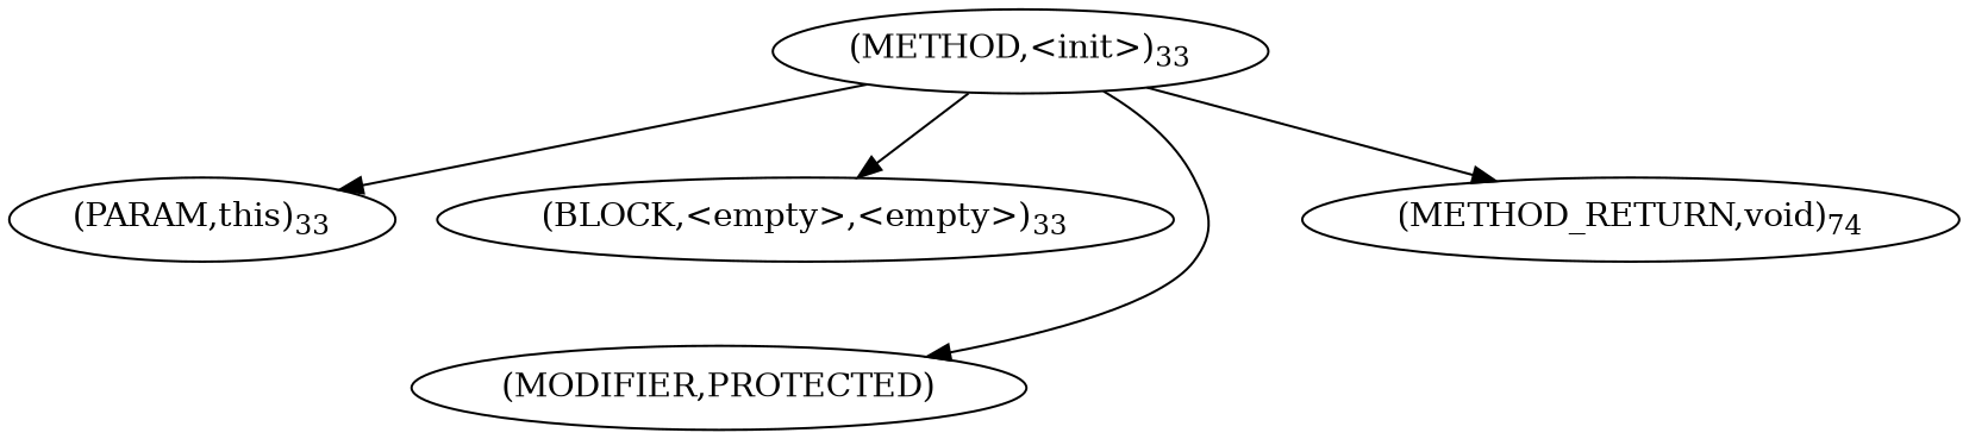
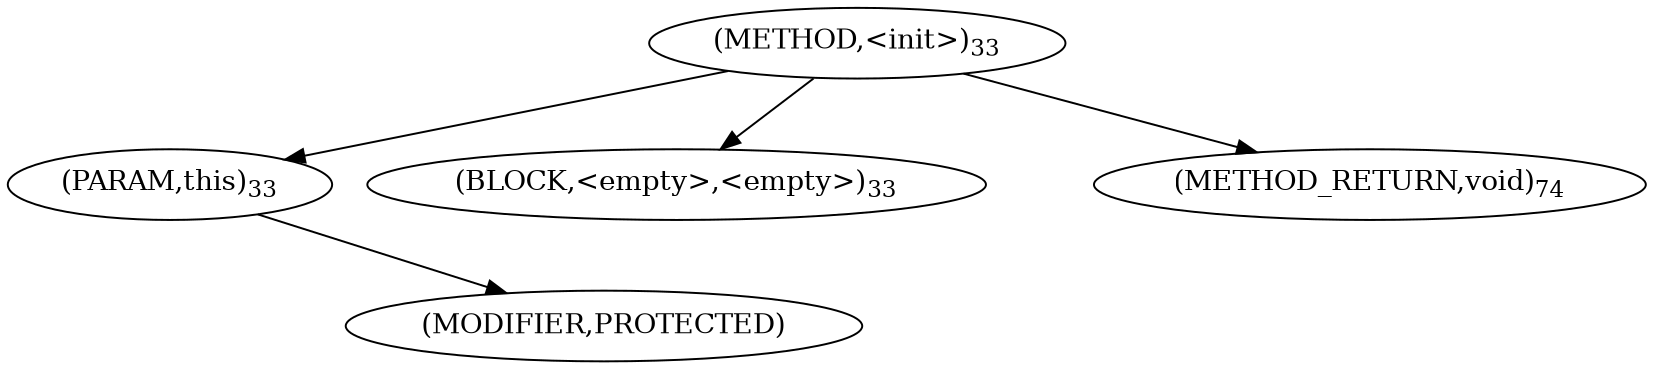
  digraph {
    n1 [label=<(METHOD,&lt;init&gt;)<SUB>33</SUB>>]
    n2 [label=<(PARAM,this)<SUB>33</SUB>>]
    n3 [label=<(BLOCK,&lt;empty&gt;,&lt;empty&gt;)<SUB>33</SUB>>]
    n4 [label=<(MODIFIER,PROTECTED)>]
    n5 [label=<(METHOD_RETURN,void)<SUB>74</SUB>>]
    n1 -> n2
    n1 -> n3
-   n1 -> n4
+   n2 -> n4
    n1 -> n5
  }
